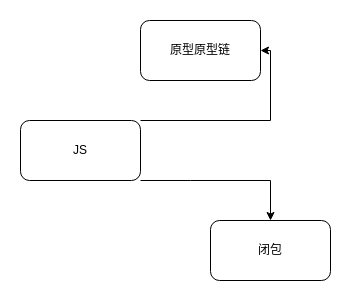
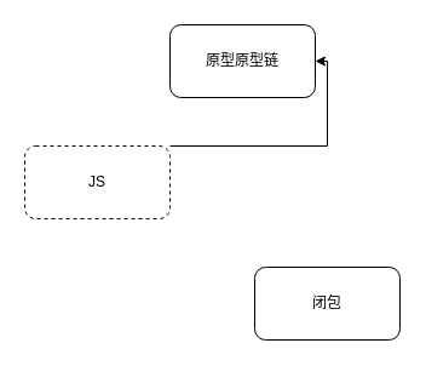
  <mxCell id="0" />
  <mxCell id="1" parent="0" />
  <mxCell id="2" value="" style="edgeStyle=orthogonalEdgeStyle;rounded=0;orthogonalLoop=1;jettySize=auto;html=1;" edge="1" parent="1" source="4" target="5"><mxGeometry relative="1" as="geometry"><Array as="points"><mxPoint x="270" y="120" /></Array></mxGeometry></mxCell>
- <mxCell id="3" value="" style="edgeStyle=orthogonalEdgeStyle;rounded=0;orthogonalLoop=1;jettySize=auto;html=1;" edge="1" parent="1" source="4" target="6"><mxGeometry relative="1" as="geometry"><Array as="points"><mxPoint x="190" y="180" /><mxPoint x="190" y="180" /></Array></mxGeometry></mxCell>
- <mxCell id="4" value="JS" style="rounded=1;whiteSpace=wrap;html=1;" vertex="1" parent="1"><mxGeometry x="20" y="120" width="120" height="60" as="geometry" /></mxCell>
+ <mxCell id="4" value="JS" style="rounded=1;whiteSpace=wrap;html=1;dashed=1;" vertex="1" parent="1"><mxGeometry x="20" y="120" width="120" height="60" as="geometry" /></mxCell>
  <mxCell id="5" value="原型原型链" style="whiteSpace=wrap;html=1;rounded=1;" vertex="1" parent="1"><mxGeometry x="140" y="20" width="120" height="60" as="geometry" /></mxCell>
  <mxCell id="6" value="闭包" style="whiteSpace=wrap;html=1;rounded=1;" vertex="1" parent="1"><mxGeometry x="210" y="220" width="120" height="60" as="geometry" /></mxCell>
